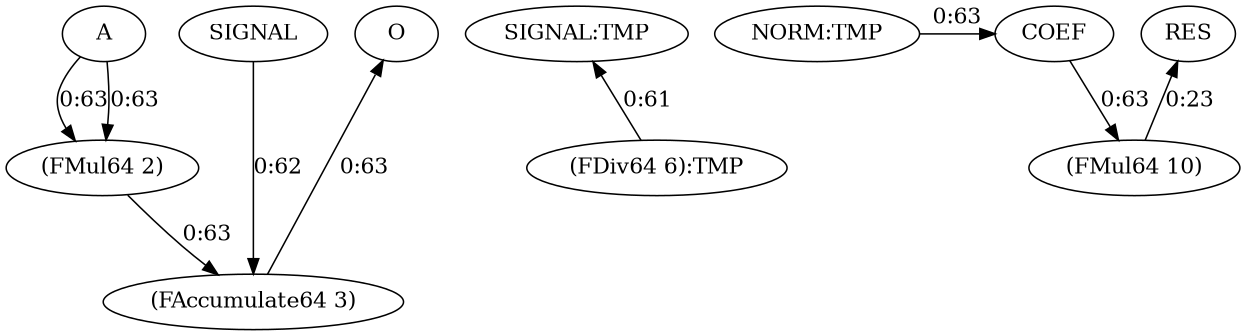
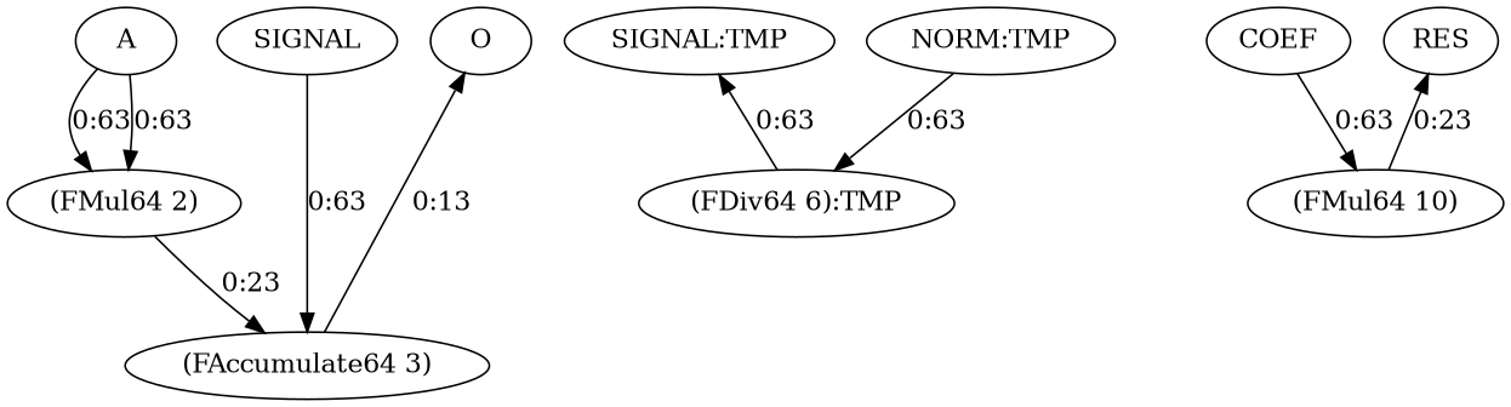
  digraph {
    newrank=true
    node [color=black]
    edge [color=black]
    n1 [label=A]
    n2 [label=SIGNAL]
    n3 [label=O]
    n4 [label="NORM:TMP"]
    n5 [label="SIGNAL:TMP"]
    n6 [label=COEF]
    n7 [label=RES]
    n8 [label="(FMul64 2)"]
    n9 [label="(FAccumulate64 3)"]
    n10 [label="(FDiv64 6):TMP"]
    n11 [label="(FMul64 10)"]
    subgraph sub_1 {
      rank=same
      n1
      n2
      n3
      n4
      n5
      n6
      n7
    }
    n1 -> n8 [label="0:63"]
    n1 -> n8 [label="0:63"]
-   n2 -> n9 [label="0:62"]
-   n4 -> n6 [label="0:63"]
+   n2 -> n9 [label="0:63"]
+   n4 -> n10 [label="0:63"]
    n6 -> n11 [label="0:63"]
-   n8 -> n9 [label="0:63"]
-   n9 -> n3 [label="0:63"]
-   n10 -> n5 [label="0:61"]
+   n8 -> n9 [label="0:23"]
+   n9 -> n3 [label="0:13"]
+   n10 -> n5 [label="0:63"]
    n11 -> n7 [label="0:23"]
  }
